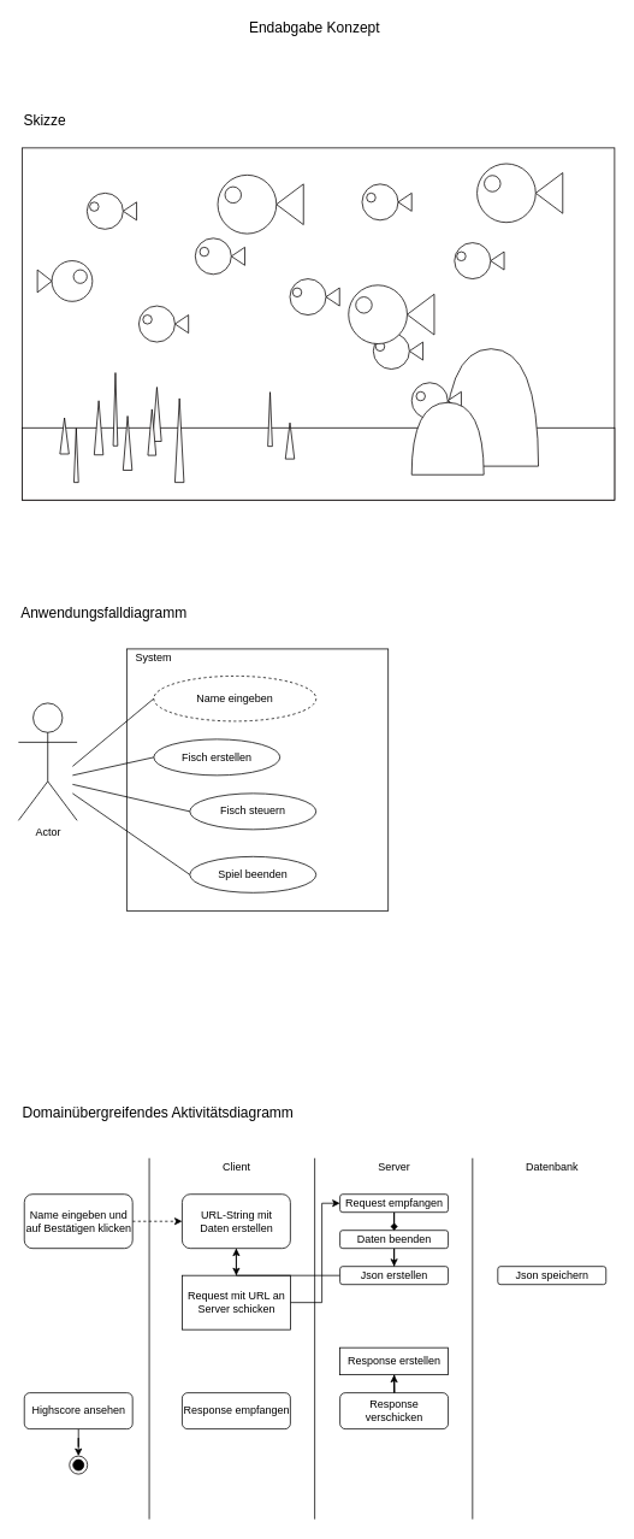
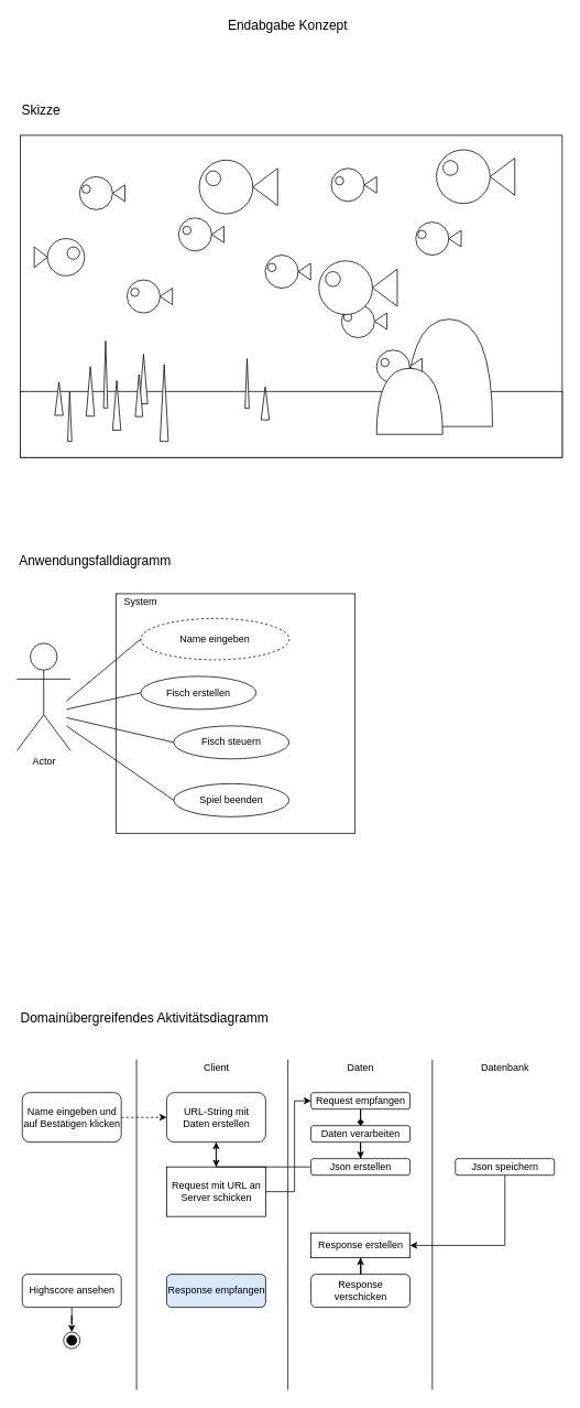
  <mxCell id="0" />
  <mxCell id="1" parent="0" />
  <mxCell id="2" value="" style="rounded=0;whiteSpace=wrap;html=1;strokeColor=#050000;" vertex="1" parent="1"><mxGeometry x="24" y="163" width="657" height="390" as="geometry" /></mxCell>
  <mxCell id="3" value="" style="rounded=0;whiteSpace=wrap;html=1;strokeColor=#050000;" vertex="1" parent="1"><mxGeometry x="24" y="473" width="657" height="80" as="geometry" /></mxCell>
  <mxCell id="4" value="" style="shape=or;whiteSpace=wrap;html=1;strokeColor=#050000;rotation=-90;" vertex="1" parent="1"><mxGeometry x="479" y="398" width="130" height="105" as="geometry" /></mxCell>
  <mxCell id="5" value="" style="whiteSpace=wrap;html=1;aspect=fixed;" vertex="1" parent="1"><mxGeometry x="140" y="718" width="290" height="290" as="geometry" /></mxCell>
  <mxCell id="6" value="Actor" style="shape=umlActor;verticalLabelPosition=bottom;labelBackgroundColor=#ffffff;verticalAlign=top;html=1;outlineConnect=0;" vertex="1" parent="1"><mxGeometry x="20" y="778" width="65" height="130" as="geometry" /></mxCell>
  <mxCell id="7" value="Name eingeben" style="ellipse;whiteSpace=wrap;html=1;dashed=1;" vertex="1" parent="1"><mxGeometry x="170" y="748" width="180" height="50" as="geometry" /></mxCell>
  <mxCell id="8" value="Fisch erstellen" style="ellipse;whiteSpace=wrap;html=1;" vertex="1" parent="1"><mxGeometry x="170" y="818" width="140" height="40" as="geometry" /></mxCell>
  <mxCell id="9" value="Fisch steuern" style="ellipse;whiteSpace=wrap;html=1;" vertex="1" parent="1"><mxGeometry x="210" y="878" width="140" height="40" as="geometry" /></mxCell>
  <mxCell id="10" value="Spiel beenden" style="ellipse;whiteSpace=wrap;html=1;" vertex="1" parent="1"><mxGeometry x="210" y="948" width="140" height="40" as="geometry" /></mxCell>
  <mxCell id="11" value="Client" style="text;html=1;strokeColor=none;fillColor=none;align=center;verticalAlign=middle;whiteSpace=wrap;rounded=0;" vertex="1" parent="1"><mxGeometry x="241.5" y="1282" width="40" height="20" as="geometry" /></mxCell>
  <mxCell id="12" value="Datenbank" style="text;html=1;strokeColor=none;fillColor=none;align=center;verticalAlign=middle;whiteSpace=wrap;rounded=0;" vertex="1" parent="1"><mxGeometry x="591.5" y="1282" width="40" height="20" as="geometry" /></mxCell>
  <mxCell id="13" value="" style="endArrow=none;html=1;" edge="1" parent="1"><mxGeometry width="50" height="50" relative="1" as="geometry"><mxPoint x="348.5" y="1682" as="sourcePoint" /><mxPoint x="348.5" y="1282" as="targetPoint" /></mxGeometry></mxCell>
  <mxCell id="14" value="" style="endArrow=none;html=1;" edge="1" parent="1"><mxGeometry width="50" height="50" relative="1" as="geometry"><mxPoint x="523.5" y="1682" as="sourcePoint" /><mxPoint x="523.5" y="1282" as="targetPoint" /></mxGeometry></mxCell>
  <mxCell id="15" value="" style="endArrow=none;html=1;" edge="1" parent="1" source="23"><mxGeometry width="50" height="50" relative="1" as="geometry"><mxPoint x="419" y="1682" as="sourcePoint" /><mxPoint x="419" y="1282" as="targetPoint" /></mxGeometry></mxCell>
  <mxCell id="16" value="" style="endArrow=none;html=1;exitX=0;exitY=0.5;exitDx=0;exitDy=0;" edge="1" parent="1" source="9"><mxGeometry width="50" height="50" relative="1" as="geometry"><mxPoint x="200" y="898" as="sourcePoint" /><mxPoint x="80" y="868" as="targetPoint" /></mxGeometry></mxCell>
  <mxCell id="17" value="" style="endArrow=none;html=1;exitX=0;exitY=0.5;exitDx=0;exitDy=0;" edge="1" parent="1" source="8"><mxGeometry width="50" height="50" relative="1" as="geometry"><mxPoint x="200" y="868" as="sourcePoint" /><mxPoint x="80" y="858" as="targetPoint" /></mxGeometry></mxCell>
  <mxCell id="18" value="" style="endArrow=none;html=1;exitX=0;exitY=0.5;exitDx=0;exitDy=0;" edge="1" parent="1" source="7"><mxGeometry width="50" height="50" relative="1" as="geometry"><mxPoint x="170.2" y="823" as="sourcePoint" /><mxPoint x="80" y="848" as="targetPoint" /></mxGeometry></mxCell>
  <mxCell id="19" style="edgeStyle=orthogonalEdgeStyle;rounded=0;orthogonalLoop=1;jettySize=auto;html=1;exitX=1;exitY=0.5;exitDx=0;exitDy=0;entryX=0;entryY=0.5;entryDx=0;entryDy=0;dashed=1;" edge="1" parent="1" source="20" target="22"><mxGeometry relative="1" as="geometry" /></mxCell>
  <mxCell id="20" value="Name eingeben und auf Bestätigen klicken" style="rounded=1;whiteSpace=wrap;html=1;" vertex="1" parent="1"><mxGeometry x="26.5" y="1322" width="120" height="60" as="geometry" /></mxCell>
  <mxCell id="21" style="edgeStyle=orthogonalEdgeStyle;rounded=0;orthogonalLoop=1;jettySize=auto;html=1;exitX=0.5;exitY=1;exitDx=0;exitDy=0;entryX=0.5;entryY=0;entryDx=0;entryDy=0;" edge="1" parent="1" source="22" target="26"><mxGeometry relative="1" as="geometry" /></mxCell>
  <mxCell id="22" value="URL-String mit&lt;br&gt;Daten erstellen" style="rounded=1;whiteSpace=wrap;html=1;" vertex="1" parent="1"><mxGeometry x="201.5" y="1322" width="120" height="60" as="geometry" /></mxCell>
- <mxCell id="23" value="Server" style="text;html=1;strokeColor=none;fillColor=none;align=center;verticalAlign=middle;whiteSpace=wrap;rounded=0;" vertex="1" parent="1"><mxGeometry x="416.5" y="1282" width="40" height="20" as="geometry" /></mxCell>
+ <mxCell id="23" value="Daten" style="text;html=1;strokeColor=none;fillColor=none;align=center;verticalAlign=middle;whiteSpace=wrap;rounded=0;" vertex="1" parent="1"><mxGeometry x="416.5" y="1282" width="40" height="20" as="geometry" /></mxCell>
  <mxCell id="24" value="" style="endArrow=none;html=1;" edge="1" parent="1"><mxGeometry width="50" height="50" relative="1" as="geometry"><mxPoint x="165" y="1682" as="sourcePoint" /><mxPoint x="165" y="1282" as="targetPoint" /></mxGeometry></mxCell>
  <mxCell id="25" style="edgeStyle=orthogonalEdgeStyle;rounded=0;orthogonalLoop=1;jettySize=auto;html=1;exitX=1;exitY=0.5;exitDx=0;exitDy=0;entryX=0;entryY=0.5;entryDx=0;entryDy=0;" edge="1" parent="1" source="26" target="28"><mxGeometry relative="1" as="geometry"><Array as="points"><mxPoint x="356.5" y="1442" /><mxPoint x="356.5" y="1332" /></Array></mxGeometry></mxCell>
  <mxCell id="26" value="Request mit URL an Server schicken" style="whiteSpace=wrap;html=1;rounded=0;" vertex="1" parent="1"><mxGeometry x="201.5" y="1412" width="120" height="60" as="geometry" /></mxCell>
  <mxCell id="27" value="" style="edgeStyle=orthogonalEdgeStyle;rounded=0;orthogonalLoop=1;jettySize=auto;html=1;endArrow=diamond;" edge="1" parent="1" source="28" target="30"><mxGeometry relative="1" as="geometry" /></mxCell>
  <mxCell id="28" value="Request empfangen" style="rounded=1;whiteSpace=wrap;html=1;" vertex="1" parent="1"><mxGeometry x="376.5" y="1322" width="120" height="20" as="geometry" /></mxCell>
  <mxCell id="29" value="" style="edgeStyle=orthogonalEdgeStyle;rounded=0;orthogonalLoop=1;jettySize=auto;html=1;" edge="1" parent="1" source="30" target="32"><mxGeometry relative="1" as="geometry" /></mxCell>
- <mxCell id="30" value="Daten beenden" style="rounded=1;whiteSpace=wrap;html=1;" vertex="1" parent="1"><mxGeometry x="376.5" y="1362" width="120" height="20" as="geometry" /></mxCell>
+ <mxCell id="30" value="Daten verarbeiten" style="rounded=1;whiteSpace=wrap;html=1;" vertex="1" parent="1"><mxGeometry x="376.5" y="1362" width="120" height="20" as="geometry" /></mxCell>
  <mxCell id="31" value="" style="edgeStyle=orthogonalEdgeStyle;rounded=0;orthogonalLoop=1;jettySize=auto;html=1;" edge="1" parent="1" source="32" target="22"><mxGeometry relative="1" as="geometry" /></mxCell>
  <mxCell id="32" value="Json erstellen" style="rounded=1;whiteSpace=wrap;html=1;" vertex="1" parent="1"><mxGeometry x="376.5" y="1402" width="120" height="20" as="geometry" /></mxCell>
+ <mxCell id="33" value="" style="edgeStyle=orthogonalEdgeStyle;rounded=0;orthogonalLoop=1;jettySize=auto;html=1;exitX=0.5;exitY=1;exitDx=0;exitDy=0;entryX=1;entryY=0.5;entryDx=0;entryDy=0;" edge="1" parent="1" source="34" target="41"><mxGeometry relative="1" as="geometry"><mxPoint x="596.5" y="1512" as="targetPoint" /></mxGeometry></mxCell>
  <mxCell id="34" value="Json speichern" style="rounded=1;whiteSpace=wrap;html=1;" vertex="1" parent="1"><mxGeometry x="551.5" y="1402" width="120" height="20" as="geometry" /></mxCell>
  <mxCell id="35" value="" style="edgeStyle=orthogonalEdgeStyle;rounded=0;orthogonalLoop=1;jettySize=auto;html=1;" edge="1" parent="1" target="37"><mxGeometry relative="1" as="geometry"><mxPoint x="436.643" y="1522" as="sourcePoint" /></mxGeometry></mxCell>
  <mxCell id="36" value="" style="edgeStyle=orthogonalEdgeStyle;rounded=0;orthogonalLoop=1;jettySize=auto;html=1;" edge="1" parent="1" source="37" target="41"><mxGeometry relative="1" as="geometry" /></mxCell>
  <mxCell id="37" value="Response verschicken" style="rounded=1;whiteSpace=wrap;html=1;" vertex="1" parent="1"><mxGeometry x="376.5" y="1542" width="120" height="40" as="geometry" /></mxCell>
- <mxCell id="38" value="Response empfangen" style="rounded=1;whiteSpace=wrap;html=1;" vertex="1" parent="1"><mxGeometry x="201.5" y="1542" width="120" height="40" as="geometry" /></mxCell>
+ <mxCell id="38" value="Response empfangen" style="rounded=1;whiteSpace=wrap;html=1;fillColor=#dae8fc;" vertex="1" parent="1"><mxGeometry x="201.5" y="1542" width="120" height="40" as="geometry" /></mxCell>
  <mxCell id="39" value="" style="edgeStyle=orthogonalEdgeStyle;rounded=0;orthogonalLoop=1;jettySize=auto;html=1;entryX=0.5;entryY=0;entryDx=0;entryDy=0;" edge="1" parent="1" source="40" target="46"><mxGeometry relative="1" as="geometry"><mxPoint x="86.7" y="1612" as="targetPoint" /></mxGeometry></mxCell>
  <mxCell id="40" value="Highscore ansehen" style="rounded=1;whiteSpace=wrap;html=1;" vertex="1" parent="1"><mxGeometry x="26.5" y="1542" width="120" height="40" as="geometry" /></mxCell>
  <mxCell id="41" value="Response erstellen" style="rounded=0;whiteSpace=wrap;html=1;" vertex="1" parent="1"><mxGeometry x="376.5" y="1492" width="120" height="30" as="geometry" /></mxCell>
  <mxCell id="42" value="&lt;font style=&quot;font-size: 16px&quot;&gt;Domainübergreifendes Aktivitätsdiagramm&lt;/font&gt;" style="text;html=1;strokeColor=none;fillColor=none;align=center;verticalAlign=middle;whiteSpace=wrap;rounded=0;" vertex="1" parent="1"><mxGeometry x="20" y="1222" width="310" height="20" as="geometry" /></mxCell>
  <mxCell id="43" value="" style="endArrow=none;html=1;exitX=0;exitY=0.5;exitDx=0;exitDy=0;" edge="1" parent="1" source="10"><mxGeometry width="50" height="50" relative="1" as="geometry"><mxPoint x="235" y="1037.824" as="sourcePoint" /><mxPoint x="80" y="878" as="targetPoint" /></mxGeometry></mxCell>
  <mxCell id="44" value="System" style="text;html=1;strokeColor=none;fillColor=none;align=center;verticalAlign=middle;whiteSpace=wrap;rounded=0;" vertex="1" parent="1"><mxGeometry x="149" y="718" width="42" height="20" as="geometry" /></mxCell>
  <mxCell id="45" value="&lt;font style=&quot;font-size: 16px&quot;&gt;Anwendungsfalldiagramm&lt;/font&gt;" style="text;html=1;strokeColor=none;fillColor=none;align=center;verticalAlign=middle;whiteSpace=wrap;rounded=0;" vertex="1" parent="1"><mxGeometry x="20" y="668" width="190" height="20" as="geometry" /></mxCell>
  <mxCell id="46" value="" style="ellipse;html=1;shape=endState;fillColor=#000000;strokeColor=#050000;" vertex="1" parent="1"><mxGeometry x="76.5" y="1612" width="20" height="20" as="geometry" /></mxCell>
  <mxCell id="47" value="" style="triangle;whiteSpace=wrap;html=1;strokeColor=#050000;rotation=-180;" vertex="1" parent="1"><mxGeometry x="136" y="223" width="15" height="20" as="geometry" /></mxCell>
  <mxCell id="48" value="" style="triangle;whiteSpace=wrap;html=1;strokeColor=#050000;rotation=-180;" vertex="1" parent="1"><mxGeometry x="256" y="273" width="15" height="20" as="geometry" /></mxCell>
  <mxCell id="49" value="" style="triangle;whiteSpace=wrap;html=1;strokeColor=#050000;rotation=-180;" vertex="1" parent="1"><mxGeometry x="193.5" y="348" width="15" height="20" as="geometry" /></mxCell>
  <mxCell id="50" value="" style="triangle;whiteSpace=wrap;html=1;strokeColor=#050000;rotation=-180;" vertex="1" parent="1"><mxGeometry x="543.5" y="278" width="15" height="20" as="geometry" /></mxCell>
  <mxCell id="51" value="" style="triangle;whiteSpace=wrap;html=1;strokeColor=#050000;rotation=-180;" vertex="1" parent="1"><mxGeometry x="453.5" y="378" width="15" height="20" as="geometry" /></mxCell>
  <mxCell id="52" value="" style="triangle;whiteSpace=wrap;html=1;strokeColor=#050000;rotation=-180;" vertex="1" parent="1"><mxGeometry x="361" y="318" width="15" height="20" as="geometry" /></mxCell>
  <mxCell id="53" value="" style="ellipse;whiteSpace=wrap;html=1;aspect=fixed;strokeColor=#050000;" vertex="1" parent="1"><mxGeometry x="456" y="423" width="40" height="40" as="geometry" /></mxCell>
  <mxCell id="54" value="" style="triangle;whiteSpace=wrap;html=1;strokeColor=#050000;rotation=-180;" vertex="1" parent="1"><mxGeometry x="496" y="433" width="15" height="20" as="geometry" /></mxCell>
  <mxCell id="55" value="" style="triangle;whiteSpace=wrap;html=1;strokeColor=#050000;rotation=-180;" vertex="1" parent="1"><mxGeometry x="441" y="213" width="15" height="20" as="geometry" /></mxCell>
  <mxCell id="56" value="" style="triangle;whiteSpace=wrap;html=1;strokeColor=#050000;rotation=-90;" vertex="1" parent="1"><mxGeometry x="79" y="468" width="60" height="10" as="geometry" /></mxCell>
  <mxCell id="57" value="" style="triangle;whiteSpace=wrap;html=1;strokeColor=#050000;rotation=-90;" vertex="1" parent="1"><mxGeometry x="111" y="485" width="60" height="10" as="geometry" /></mxCell>
  <mxCell id="58" value="" style="triangle;whiteSpace=wrap;html=1;strokeColor=#050000;rotation=-90;" vertex="1" parent="1"><mxGeometry x="87" y="450" width="81" height="5" as="geometry" /></mxCell>
  <mxCell id="59" value="" style="triangle;whiteSpace=wrap;html=1;strokeColor=#050000;rotation=-90;" vertex="1" parent="1"><mxGeometry x="152" y="482" width="93" height="10" as="geometry" /></mxCell>
  <mxCell id="60" value="" style="triangle;whiteSpace=wrap;html=1;strokeColor=#050000;rotation=-90;" vertex="1" parent="1"><mxGeometry x="143.5" y="453" width="60" height="10" as="geometry" /></mxCell>
  <mxCell id="61" value="" style="triangle;whiteSpace=wrap;html=1;strokeColor=#050000;rotation=-90;" vertex="1" parent="1"><mxGeometry x="142.5" y="473.5" width="51" height="9" as="geometry" /></mxCell>
  <mxCell id="62" value="" style="triangle;whiteSpace=wrap;html=1;strokeColor=#050000;rotation=-90;" vertex="1" parent="1"><mxGeometry x="269" y="461" width="60" height="5" as="geometry" /></mxCell>
  <mxCell id="63" value="" style="triangle;whiteSpace=wrap;html=1;strokeColor=#050000;rotation=-90;" vertex="1" parent="1"><mxGeometry x="301" y="482.5" width="40" height="10" as="geometry" /></mxCell>
  <mxCell id="64" value="" style="shape=or;whiteSpace=wrap;html=1;strokeColor=#050000;rotation=-90;" vertex="1" parent="1"><mxGeometry x="456" y="445" width="80" height="80" as="geometry" /></mxCell>
  <mxCell id="65" value="" style="triangle;whiteSpace=wrap;html=1;strokeColor=#050000;rotation=-90;" vertex="1" parent="1"><mxGeometry x="54" y="501" width="60" height="5" as="geometry" /></mxCell>
  <mxCell id="66" value="" style="triangle;whiteSpace=wrap;html=1;strokeColor=#050000;rotation=-90;" vertex="1" parent="1"><mxGeometry x="51" y="477" width="40" height="10" as="geometry" /></mxCell>
  <mxCell id="67" value="" style="triangle;whiteSpace=wrap;html=1;strokeColor=#050000;rotation=0;" vertex="1" parent="1"><mxGeometry x="41" y="298" width="16" height="25" as="geometry" /></mxCell>
  <mxCell id="68" value="" style="ellipse;whiteSpace=wrap;html=1;aspect=fixed;strokeColor=#050000;" vertex="1" parent="1"><mxGeometry x="96" y="213" width="40" height="40" as="geometry" /></mxCell>
  <mxCell id="69" value="" style="ellipse;whiteSpace=wrap;html=1;aspect=fixed;strokeColor=#050000;" vertex="1" parent="1"><mxGeometry x="216" y="263" width="40" height="40" as="geometry" /></mxCell>
  <mxCell id="70" value="" style="ellipse;whiteSpace=wrap;html=1;aspect=fixed;strokeColor=#050000;" vertex="1" parent="1"><mxGeometry x="153.5" y="338" width="40" height="40" as="geometry" /></mxCell>
  <mxCell id="71" value="" style="ellipse;whiteSpace=wrap;html=1;aspect=fixed;strokeColor=#050000;" vertex="1" parent="1"><mxGeometry x="503.5" y="268" width="40" height="40" as="geometry" /></mxCell>
  <mxCell id="72" value="" style="ellipse;whiteSpace=wrap;html=1;aspect=fixed;strokeColor=#050000;" vertex="1" parent="1"><mxGeometry x="413.5" y="368" width="40" height="40" as="geometry" /></mxCell>
  <mxCell id="73" value="" style="ellipse;whiteSpace=wrap;html=1;aspect=fixed;strokeColor=#050000;" vertex="1" parent="1"><mxGeometry x="321" y="308" width="40" height="40" as="geometry" /></mxCell>
  <mxCell id="74" value="" style="ellipse;whiteSpace=wrap;html=1;aspect=fixed;strokeColor=#050000;" vertex="1" parent="1"><mxGeometry x="401" y="203" width="40" height="40" as="geometry" /></mxCell>
  <mxCell id="75" value="" style="ellipse;whiteSpace=wrap;html=1;aspect=fixed;strokeColor=#050000;" vertex="1" parent="1"><mxGeometry x="57" y="288" width="45" height="45" as="geometry" /></mxCell>
  <mxCell id="76" value="" style="ellipse;whiteSpace=wrap;html=1;aspect=fixed;strokeColor=#050000;" vertex="1" parent="1"><mxGeometry x="81" y="298" width="15" height="15" as="geometry" /></mxCell>
  <mxCell id="77" value="" style="ellipse;whiteSpace=wrap;html=1;aspect=fixed;strokeColor=#050000;" vertex="1" parent="1"><mxGeometry x="324" y="318" width="10" height="10" as="geometry" /></mxCell>
  <mxCell id="78" value="" style="ellipse;whiteSpace=wrap;html=1;aspect=fixed;strokeColor=#050000;" vertex="1" parent="1"><mxGeometry x="406" y="213" width="10" height="10" as="geometry" /></mxCell>
  <mxCell id="79" value="" style="ellipse;whiteSpace=wrap;html=1;aspect=fixed;strokeColor=#050000;" vertex="1" parent="1"><mxGeometry x="221" y="273" width="10" height="10" as="geometry" /></mxCell>
  <mxCell id="80" value="" style="ellipse;whiteSpace=wrap;html=1;aspect=fixed;strokeColor=#050000;" vertex="1" parent="1"><mxGeometry x="158" y="348" width="10" height="10" as="geometry" /></mxCell>
  <mxCell id="81" value="" style="ellipse;whiteSpace=wrap;html=1;aspect=fixed;strokeColor=#050000;" vertex="1" parent="1"><mxGeometry x="99" y="223" width="10" height="10" as="geometry" /></mxCell>
  <mxCell id="82" value="" style="ellipse;whiteSpace=wrap;html=1;aspect=fixed;strokeColor=#050000;" vertex="1" parent="1"><mxGeometry x="416" y="378" width="10" height="10" as="geometry" /></mxCell>
  <mxCell id="83" value="" style="ellipse;whiteSpace=wrap;html=1;aspect=fixed;strokeColor=#050000;" vertex="1" parent="1"><mxGeometry x="506" y="278" width="10" height="10" as="geometry" /></mxCell>
  <mxCell id="84" value="" style="ellipse;whiteSpace=wrap;html=1;aspect=fixed;strokeColor=#050000;" vertex="1" parent="1"><mxGeometry x="461" y="433" width="10" height="10" as="geometry" /></mxCell>
  <mxCell id="85" value="" style="triangle;whiteSpace=wrap;html=1;strokeColor=#050000;rotation=-180;" vertex="1" parent="1"><mxGeometry x="306" y="203" width="30" height="45" as="geometry" /></mxCell>
  <mxCell id="86" value="" style="ellipse;whiteSpace=wrap;html=1;aspect=fixed;strokeColor=#050000;" vertex="1" parent="1"><mxGeometry x="241" y="193" width="65" height="65" as="geometry" /></mxCell>
  <mxCell id="87" value="" style="ellipse;whiteSpace=wrap;html=1;aspect=fixed;strokeColor=#050000;" vertex="1" parent="1"><mxGeometry x="249" y="206" width="18" height="18" as="geometry" /></mxCell>
  <mxCell id="88" value="" style="triangle;whiteSpace=wrap;html=1;strokeColor=#050000;rotation=-180;" vertex="1" parent="1"><mxGeometry x="451" y="325" width="30" height="45" as="geometry" /></mxCell>
  <mxCell id="89" value="" style="ellipse;whiteSpace=wrap;html=1;aspect=fixed;strokeColor=#050000;" vertex="1" parent="1"><mxGeometry x="386" y="315" width="65" height="65" as="geometry" /></mxCell>
  <mxCell id="90" value="" style="ellipse;whiteSpace=wrap;html=1;aspect=fixed;strokeColor=#050000;" vertex="1" parent="1"><mxGeometry x="394" y="328" width="18" height="18" as="geometry" /></mxCell>
  <mxCell id="91" value="" style="triangle;whiteSpace=wrap;html=1;strokeColor=#050000;rotation=-180;" vertex="1" parent="1"><mxGeometry x="593.5" y="190.5" width="30" height="45" as="geometry" /></mxCell>
  <mxCell id="92" value="" style="ellipse;whiteSpace=wrap;html=1;aspect=fixed;strokeColor=#050000;" vertex="1" parent="1"><mxGeometry x="528.5" y="180.5" width="65" height="65" as="geometry" /></mxCell>
  <mxCell id="93" value="" style="ellipse;whiteSpace=wrap;html=1;aspect=fixed;strokeColor=#050000;" vertex="1" parent="1"><mxGeometry x="536.5" y="193.5" width="18" height="18" as="geometry" /></mxCell>
  <mxCell id="94" value="&lt;font style=&quot;font-size: 16px&quot;&gt;Skizze&lt;/font&gt;" style="text;html=1;strokeColor=none;fillColor=none;align=center;verticalAlign=middle;whiteSpace=wrap;rounded=0;" vertex="1" parent="1"><mxGeometry x="24" y="122" width="51" height="20" as="geometry" /></mxCell>
  <mxCell id="95" value="&lt;font style=&quot;font-size: 16px&quot;&gt;Endabgabe Konzept&lt;/font&gt;" style="text;html=1;strokeColor=none;fillColor=none;align=center;verticalAlign=middle;whiteSpace=wrap;rounded=0;" vertex="1" parent="1"><mxGeometry x="24" y="20" width="649" height="20" as="geometry" /></mxCell>
